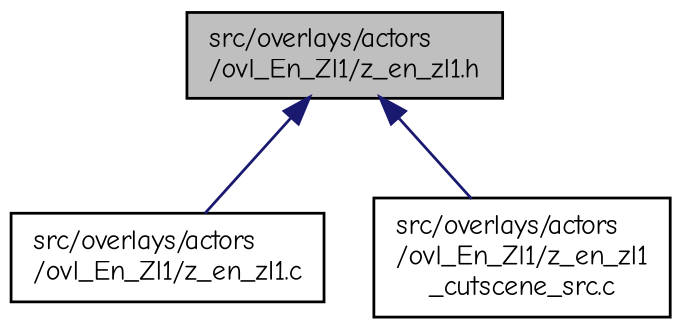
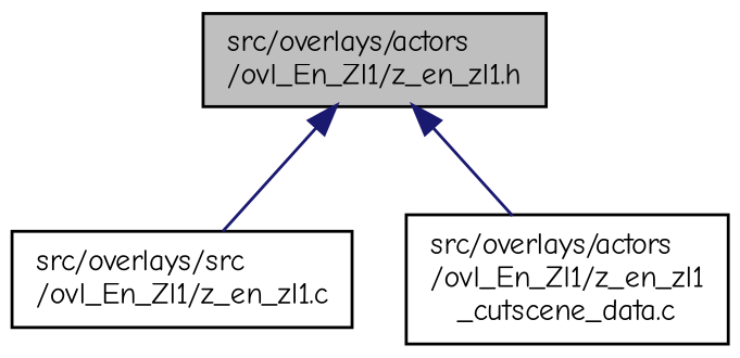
  digraph {
    fontname="Comic Neue"
    node [color=black fillcolor=white fontname="Comic Neue" fontsize=10 shape=record style=filled]
    edge [color=midnightblue dir=back fontname="Comic Neue" fontsize=10 labelfontname=Helvetica labelfontsize=10 style=solid]
    n1 [fillcolor=grey75 fontcolor=black height=0.2 label="src/overlays/actors\l/ovl_En_Zl1/z_en_zl1.h" width=0.4]
-   n2 [height=0.2 label="src/overlays/actors\l/ovl_En_Zl1/z_en_zl1.c" width=0.4]
-   n3 [height=0.2 label="src/overlays/actors\l/ovl_En_Zl1/z_en_zl1\l_cutscene_src.c" width=0.4]
+   n2 [height=0.2 label="src/overlays/src\l/ovl_En_Zl1/z_en_zl1.c" width=0.4]
+   n3 [height=0.2 label="src/overlays/actors\l/ovl_En_Zl1/z_en_zl1\l_cutscene_data.c" width=0.4]
    n1 -> n2
    n1 -> n3
  }
